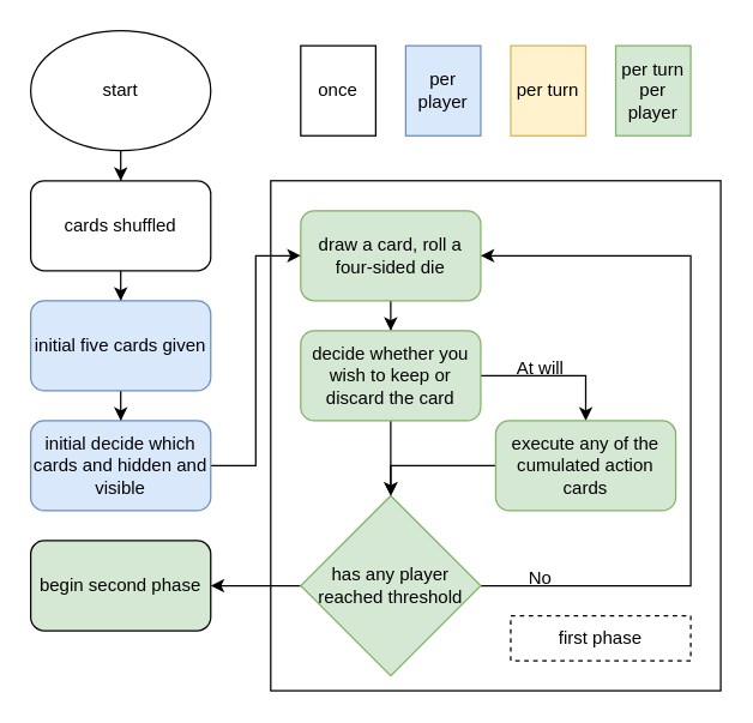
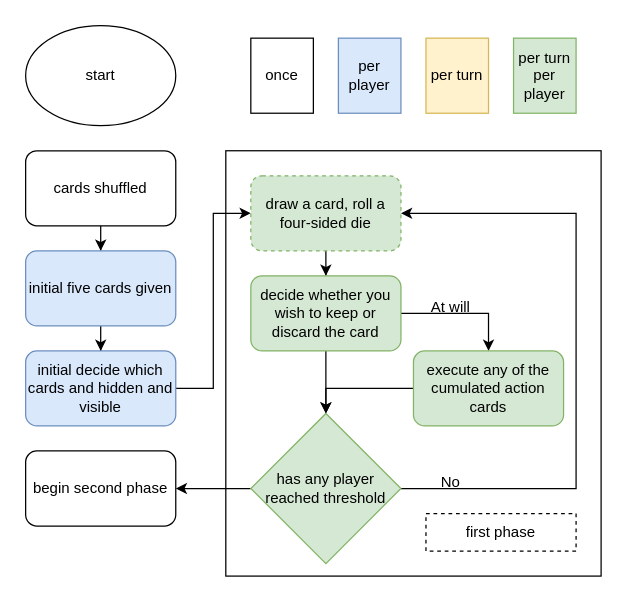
  <mxCell id="0" />
  <mxCell id="1" parent="0" />
  <mxCell id="2" value="" style="rounded=0;whiteSpace=wrap;html=1;" vertex="1" parent="1"><mxGeometry x="180" y="120" width="300" height="340" as="geometry" /></mxCell>
  <mxCell id="3" style="edgeStyle=orthogonalEdgeStyle;rounded=0;orthogonalLoop=1;jettySize=auto;html=1;exitX=0.5;exitY=1;exitDx=0;exitDy=0;" edge="1" parent="1" source="4" target="10"><mxGeometry relative="1" as="geometry" /></mxCell>
  <mxCell id="4" value="cards shuffled" style="rounded=1;whiteSpace=wrap;html=1;" vertex="1" parent="1"><mxGeometry x="20" y="120" width="120" height="60" as="geometry" /></mxCell>
  <mxCell id="5" value="per turn" style="rounded=0;whiteSpace=wrap;html=1;fillColor=#fff2cc;strokeColor=#d6b656;" vertex="1" parent="1"><mxGeometry x="340" y="30" width="50" height="60" as="geometry" /></mxCell>
  <mxCell id="6" value="per player" style="rounded=0;whiteSpace=wrap;html=1;fillColor=#dae8fc;strokeColor=#6c8ebf;" vertex="1" parent="1"><mxGeometry x="270" y="30" width="50" height="60" as="geometry" /></mxCell>
  <mxCell id="7" value="per turn per player" style="rounded=0;whiteSpace=wrap;html=1;fillColor=#d5e8d4;strokeColor=#82b366;" vertex="1" parent="1"><mxGeometry x="410" y="30" width="50" height="60" as="geometry" /></mxCell>
  <mxCell id="8" value="once" style="rounded=0;whiteSpace=wrap;html=1;" vertex="1" parent="1"><mxGeometry x="200" y="30" width="50" height="60" as="geometry" /></mxCell>
  <mxCell id="9" style="edgeStyle=orthogonalEdgeStyle;rounded=0;orthogonalLoop=1;jettySize=auto;html=1;exitX=0.5;exitY=1;exitDx=0;exitDy=0;" edge="1" parent="1" source="10" target="12"><mxGeometry relative="1" as="geometry" /></mxCell>
  <mxCell id="10" value="initial five cards given" style="rounded=1;whiteSpace=wrap;html=1;fillColor=#dae8fc;strokeColor=#6c8ebf;" vertex="1" parent="1"><mxGeometry x="20" y="200" width="120" height="60" as="geometry" /></mxCell>
  <mxCell id="11" style="edgeStyle=orthogonalEdgeStyle;rounded=0;orthogonalLoop=1;jettySize=auto;html=1;exitX=1;exitY=0.5;exitDx=0;exitDy=0;entryX=0;entryY=0.5;entryDx=0;entryDy=0;" edge="1" parent="1" source="12" target="14"><mxGeometry relative="1" as="geometry" /></mxCell>
  <mxCell id="12" value="initial decide which cards and hidden and visible" style="rounded=1;whiteSpace=wrap;html=1;fillColor=#dae8fc;strokeColor=#6c8ebf;" vertex="1" parent="1"><mxGeometry x="20" y="280" width="120" height="60" as="geometry" /></mxCell>
  <mxCell id="13" style="edgeStyle=orthogonalEdgeStyle;rounded=0;orthogonalLoop=1;jettySize=auto;html=1;exitX=0.5;exitY=1;exitDx=0;exitDy=0;" edge="1" parent="1" source="14" target="17"><mxGeometry relative="1" as="geometry" /></mxCell>
- <mxCell id="14" value="draw a card, roll a four-sided die" style="rounded=1;whiteSpace=wrap;html=1;fillColor=#d5e8d4;strokeColor=#82b366;" vertex="1" parent="1"><mxGeometry x="200" y="140" width="120" height="60" as="geometry" /></mxCell>
+ <mxCell id="14" value="draw a card, roll a four-sided die" style="rounded=1;whiteSpace=wrap;html=1;fillColor=#d5e8d4;strokeColor=#82b366;dashed=1;" vertex="1" parent="1"><mxGeometry x="200" y="140" width="120" height="60" as="geometry" /></mxCell>
  <mxCell id="15" style="edgeStyle=orthogonalEdgeStyle;rounded=0;orthogonalLoop=1;jettySize=auto;html=1;exitX=0.5;exitY=1;exitDx=0;exitDy=0;" edge="1" parent="1" source="17" target="20"><mxGeometry relative="1" as="geometry" /></mxCell>
  <mxCell id="16" style="edgeStyle=orthogonalEdgeStyle;rounded=0;orthogonalLoop=1;jettySize=auto;html=1;exitX=1;exitY=0.5;exitDx=0;exitDy=0;entryX=0.5;entryY=0;entryDx=0;entryDy=0;" edge="1" parent="1" source="17" target="22"><mxGeometry relative="1" as="geometry" /></mxCell>
  <mxCell id="17" value="decide whether you wish to keep or discard the card" style="rounded=1;whiteSpace=wrap;html=1;fillColor=#d5e8d4;strokeColor=#82b366;" vertex="1" parent="1"><mxGeometry x="200" y="220" width="120" height="60" as="geometry" /></mxCell>
  <mxCell id="18" style="edgeStyle=orthogonalEdgeStyle;rounded=0;orthogonalLoop=1;jettySize=auto;html=1;exitX=1;exitY=0.5;exitDx=0;exitDy=0;entryX=1;entryY=0.5;entryDx=0;entryDy=0;" edge="1" parent="1" source="20" target="14"><mxGeometry relative="1" as="geometry"><Array as="points"><mxPoint x="460" y="390" /><mxPoint x="460" y="170" /></Array></mxGeometry></mxCell>
  <mxCell id="19" style="edgeStyle=orthogonalEdgeStyle;rounded=0;orthogonalLoop=1;jettySize=auto;html=1;exitX=0;exitY=0.5;exitDx=0;exitDy=0;" edge="1" parent="1" source="20" target="23"><mxGeometry relative="1" as="geometry" /></mxCell>
  <mxCell id="20" value="has any player reached threshold" style="rhombus;whiteSpace=wrap;html=1;fillColor=#d5e8d4;strokeColor=#82b366;" vertex="1" parent="1"><mxGeometry x="200" y="330" width="120" height="120" as="geometry" /></mxCell>
  <mxCell id="21" style="edgeStyle=orthogonalEdgeStyle;rounded=0;orthogonalLoop=1;jettySize=auto;html=1;exitX=0;exitY=0.5;exitDx=0;exitDy=0;entryX=0.5;entryY=0;entryDx=0;entryDy=0;" edge="1" parent="1" source="22" target="20"><mxGeometry relative="1" as="geometry" /></mxCell>
  <mxCell id="22" value="execute any of the cumulated action cards" style="rounded=1;whiteSpace=wrap;html=1;fillColor=#d5e8d4;strokeColor=#82b366;" vertex="1" parent="1"><mxGeometry x="330" y="280" width="120" height="60" as="geometry" /></mxCell>
- <mxCell id="23" value="begin second phase" style="rounded=1;whiteSpace=wrap;html=1;fillColor=#d5e8d4;" vertex="1" parent="1"><mxGeometry x="20" y="360" width="120" height="60" as="geometry" /></mxCell>
+ <mxCell id="23" value="begin second phase" style="rounded=1;whiteSpace=wrap;html=1;" vertex="1" parent="1"><mxGeometry x="20" y="360" width="120" height="60" as="geometry" /></mxCell>
  <mxCell id="24" value="first phase" style="rounded=0;whiteSpace=wrap;html=1;dashed=1;" vertex="1" parent="1"><mxGeometry x="340" y="410" width="120" height="30" as="geometry" /></mxCell>
- <mxCell id="25" style="edgeStyle=orthogonalEdgeStyle;rounded=0;orthogonalLoop=1;jettySize=auto;html=1;exitX=0.5;exitY=1;exitDx=0;exitDy=0;" edge="1" parent="1" source="26" target="4"><mxGeometry relative="1" as="geometry" /></mxCell>
  <mxCell id="26" value="start" style="ellipse;whiteSpace=wrap;html=1;rounded=0;" vertex="1" parent="1"><mxGeometry x="20" y="20" width="120" height="80" as="geometry" /></mxCell>
  <mxCell id="27" value="At will" style="text;html=1;strokeColor=none;fillColor=none;align=center;verticalAlign=middle;whiteSpace=wrap;rounded=0;" vertex="1" parent="1"><mxGeometry x="330" y="230" width="60" height="30" as="geometry" /></mxCell>
  <mxCell id="28" value="No" style="text;html=1;strokeColor=none;fillColor=none;align=center;verticalAlign=middle;whiteSpace=wrap;rounded=0;" vertex="1" parent="1"><mxGeometry x="330" y="370" width="60" height="30" as="geometry" /></mxCell>
